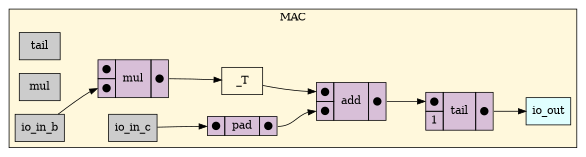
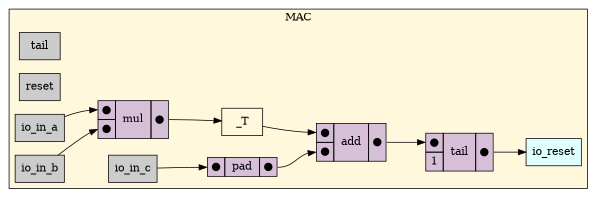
  digraph {
    rankdir=LR
    node [shape=rectangle style=filled]
    edge [headport=in1]
    n1 [fillcolor="#CCCCCC" label=tail rank=0]
-   n2 [fillcolor="#CCCCCC" label=mul rank=0]
+   n2 [fillcolor="#CCCCCC" label=reset rank=0]
+   n3 [fillcolor="#CCCCCC" label=io_in_a rank=0]
    n4 [label=< <TABLE BORDER="0" CELLBORDER="1" CELLSPACING="0" CELLPADDING="4" BGCOLOR="#D8BFD8">   <TR>     <TD PORT="in1">&#x25cf;</TD>     <TD ROWSPAN="2" > mul </TD>     <TD ROWSPAN="2" PORT="out">&#x25cf;</TD>   </TR>   <TR>     <TD PORT="in2">&#x25cf;</TD>   </TR> </TABLE>> shape=plaintext style=""]
    n5 [fillcolor="#CCCCCC" label=io_in_b rank=0]
    n6 [fillcolor="#CCCCCC" label=io_in_c rank=0]
    n7 [label=< <TABLE BORDER="0" CELLBORDER="1" CELLSPACING="0" CELLPADDING="4" BGCOLOR="#D8BFD8">   <TR>     <TD PORT="in1">&#x25cf;</TD>     <TD > pad </TD>     <TD PORT="out">&#x25cf;</TD>   </TR> </TABLE>> shape=plaintext style=""]
-   n8 [fillcolor="#E0FFFF" label=io_out rank=1000]
+   n8 [fillcolor="#E0FFFF" label=io_reset rank=1000]
    n9 [label=_T style=""]
    n10 [label=< <TABLE BORDER="0" CELLBORDER="1" CELLSPACING="0" CELLPADDING="4" BGCOLOR="#D8BFD8">   <TR>     <TD PORT="in1">&#x25cf;</TD>     <TD ROWSPAN="2" > add </TD>     <TD ROWSPAN="2" PORT="out">&#x25cf;</TD>   </TR>   <TR>     <TD PORT="in2">&#x25cf;</TD>   </TR> </TABLE>> shape=plaintext style=""]
    n11 [label=< <TABLE BORDER="0" CELLBORDER="1" CELLSPACING="0" CELLPADDING="4" BGCOLOR="#D8BFD8">   <TR>     <TD PORT="in1">&#x25cf;</TD>     <TD ROWSPAN="2" > tail </TD>     <TD ROWSPAN="2" PORT="out">&#x25cf;</TD>   </TR>   <TR>     <TD>1</TD>   </TR> </TABLE>> shape=plaintext style=""]
    subgraph cluster_1 {
      bgcolor="#FFF8DC"
      label=MAC
      n1
      n2
+     n3
      n4
      n5
      n6
      n7
      n8
      n9
      n10
      n11
    }
+   n3 -> n4
    n4 -> n9 [tailport=out]
    n5 -> n4 [headport=in2]
    n6 -> n7
    n7 -> n10 [headport=in2 tailport=out]
    n9 -> n10
    n10 -> n11 [tailport=out]
    n11 -> n8 [tailport=out]
  }
